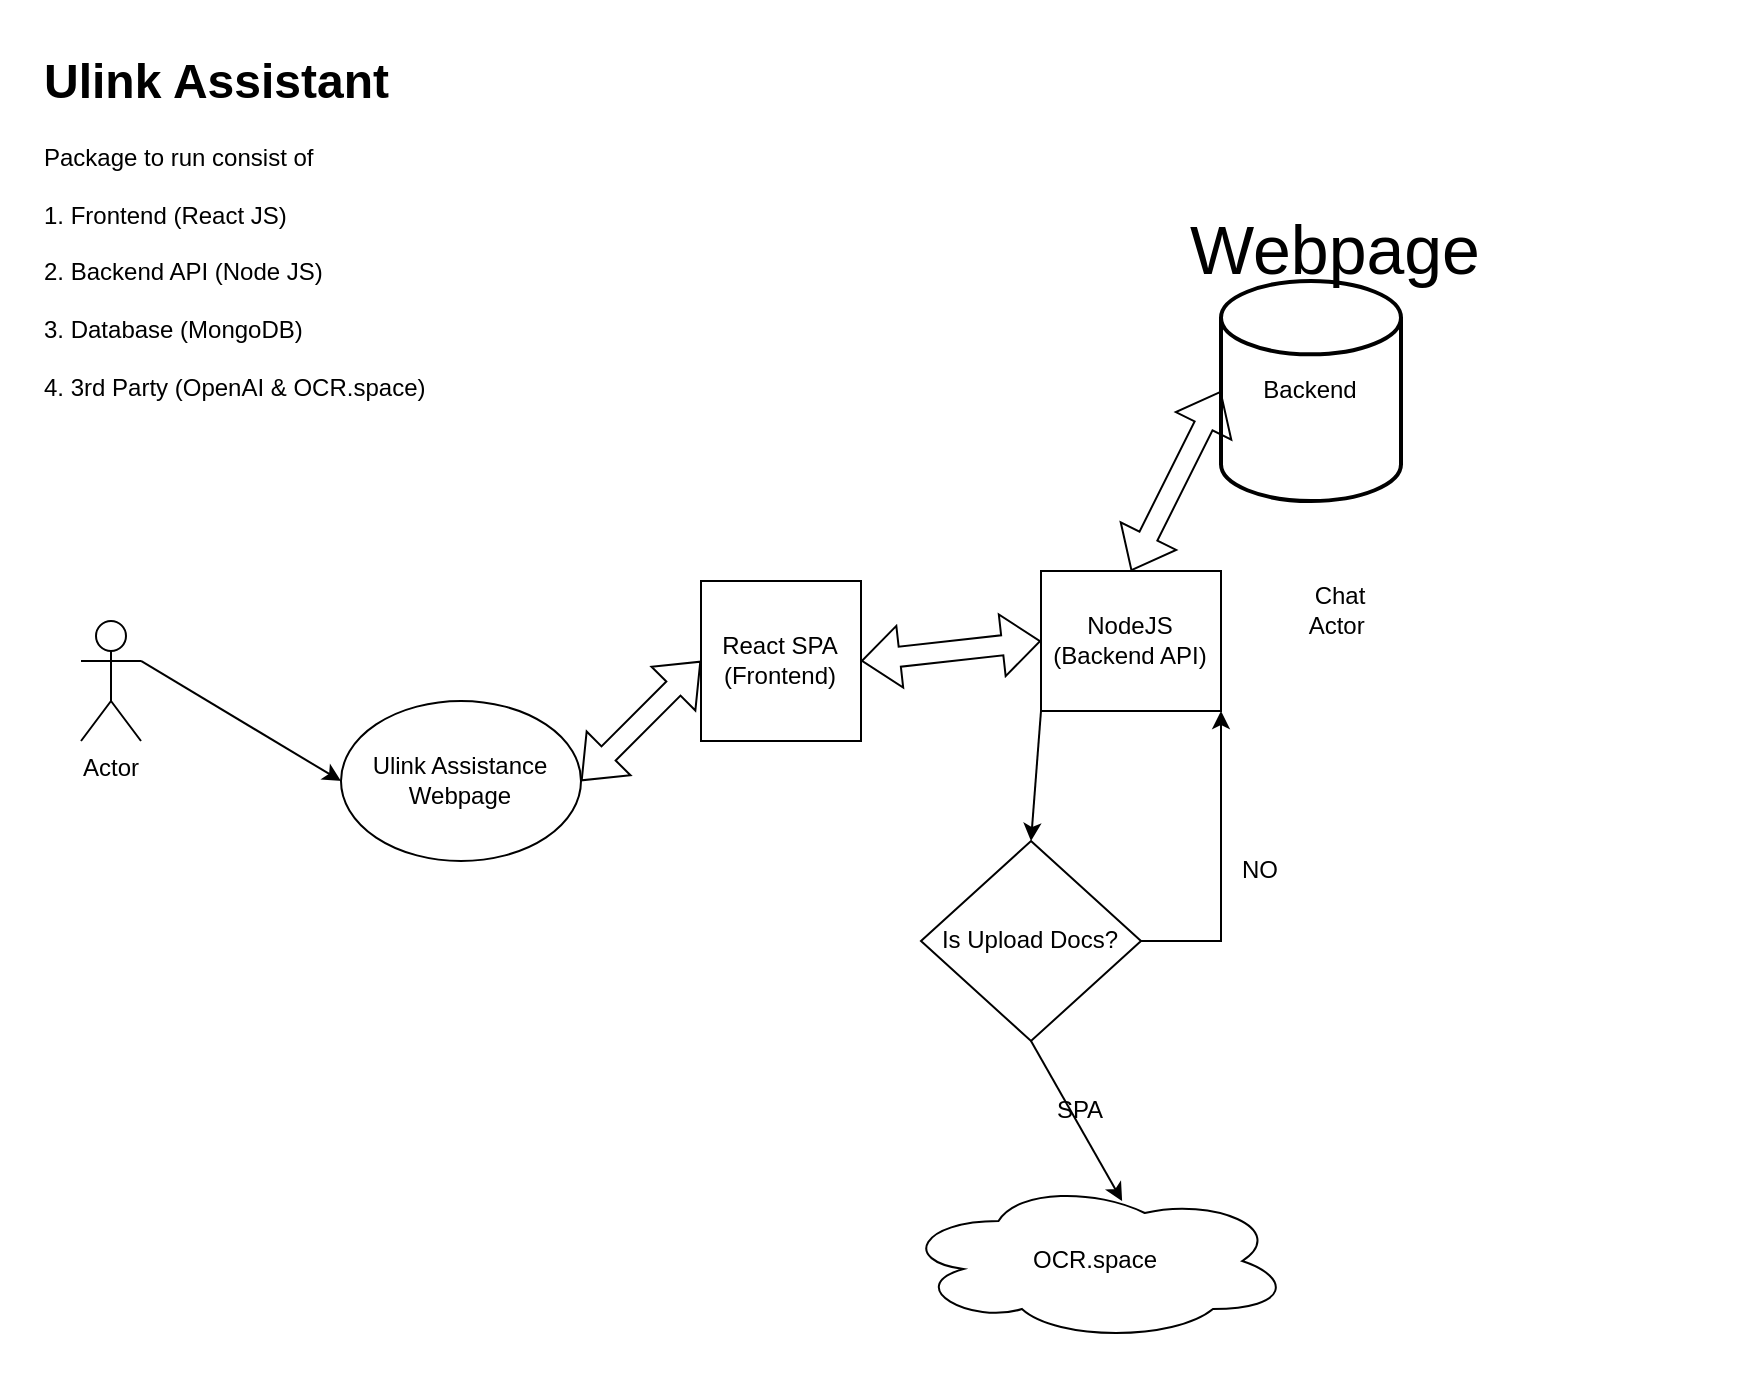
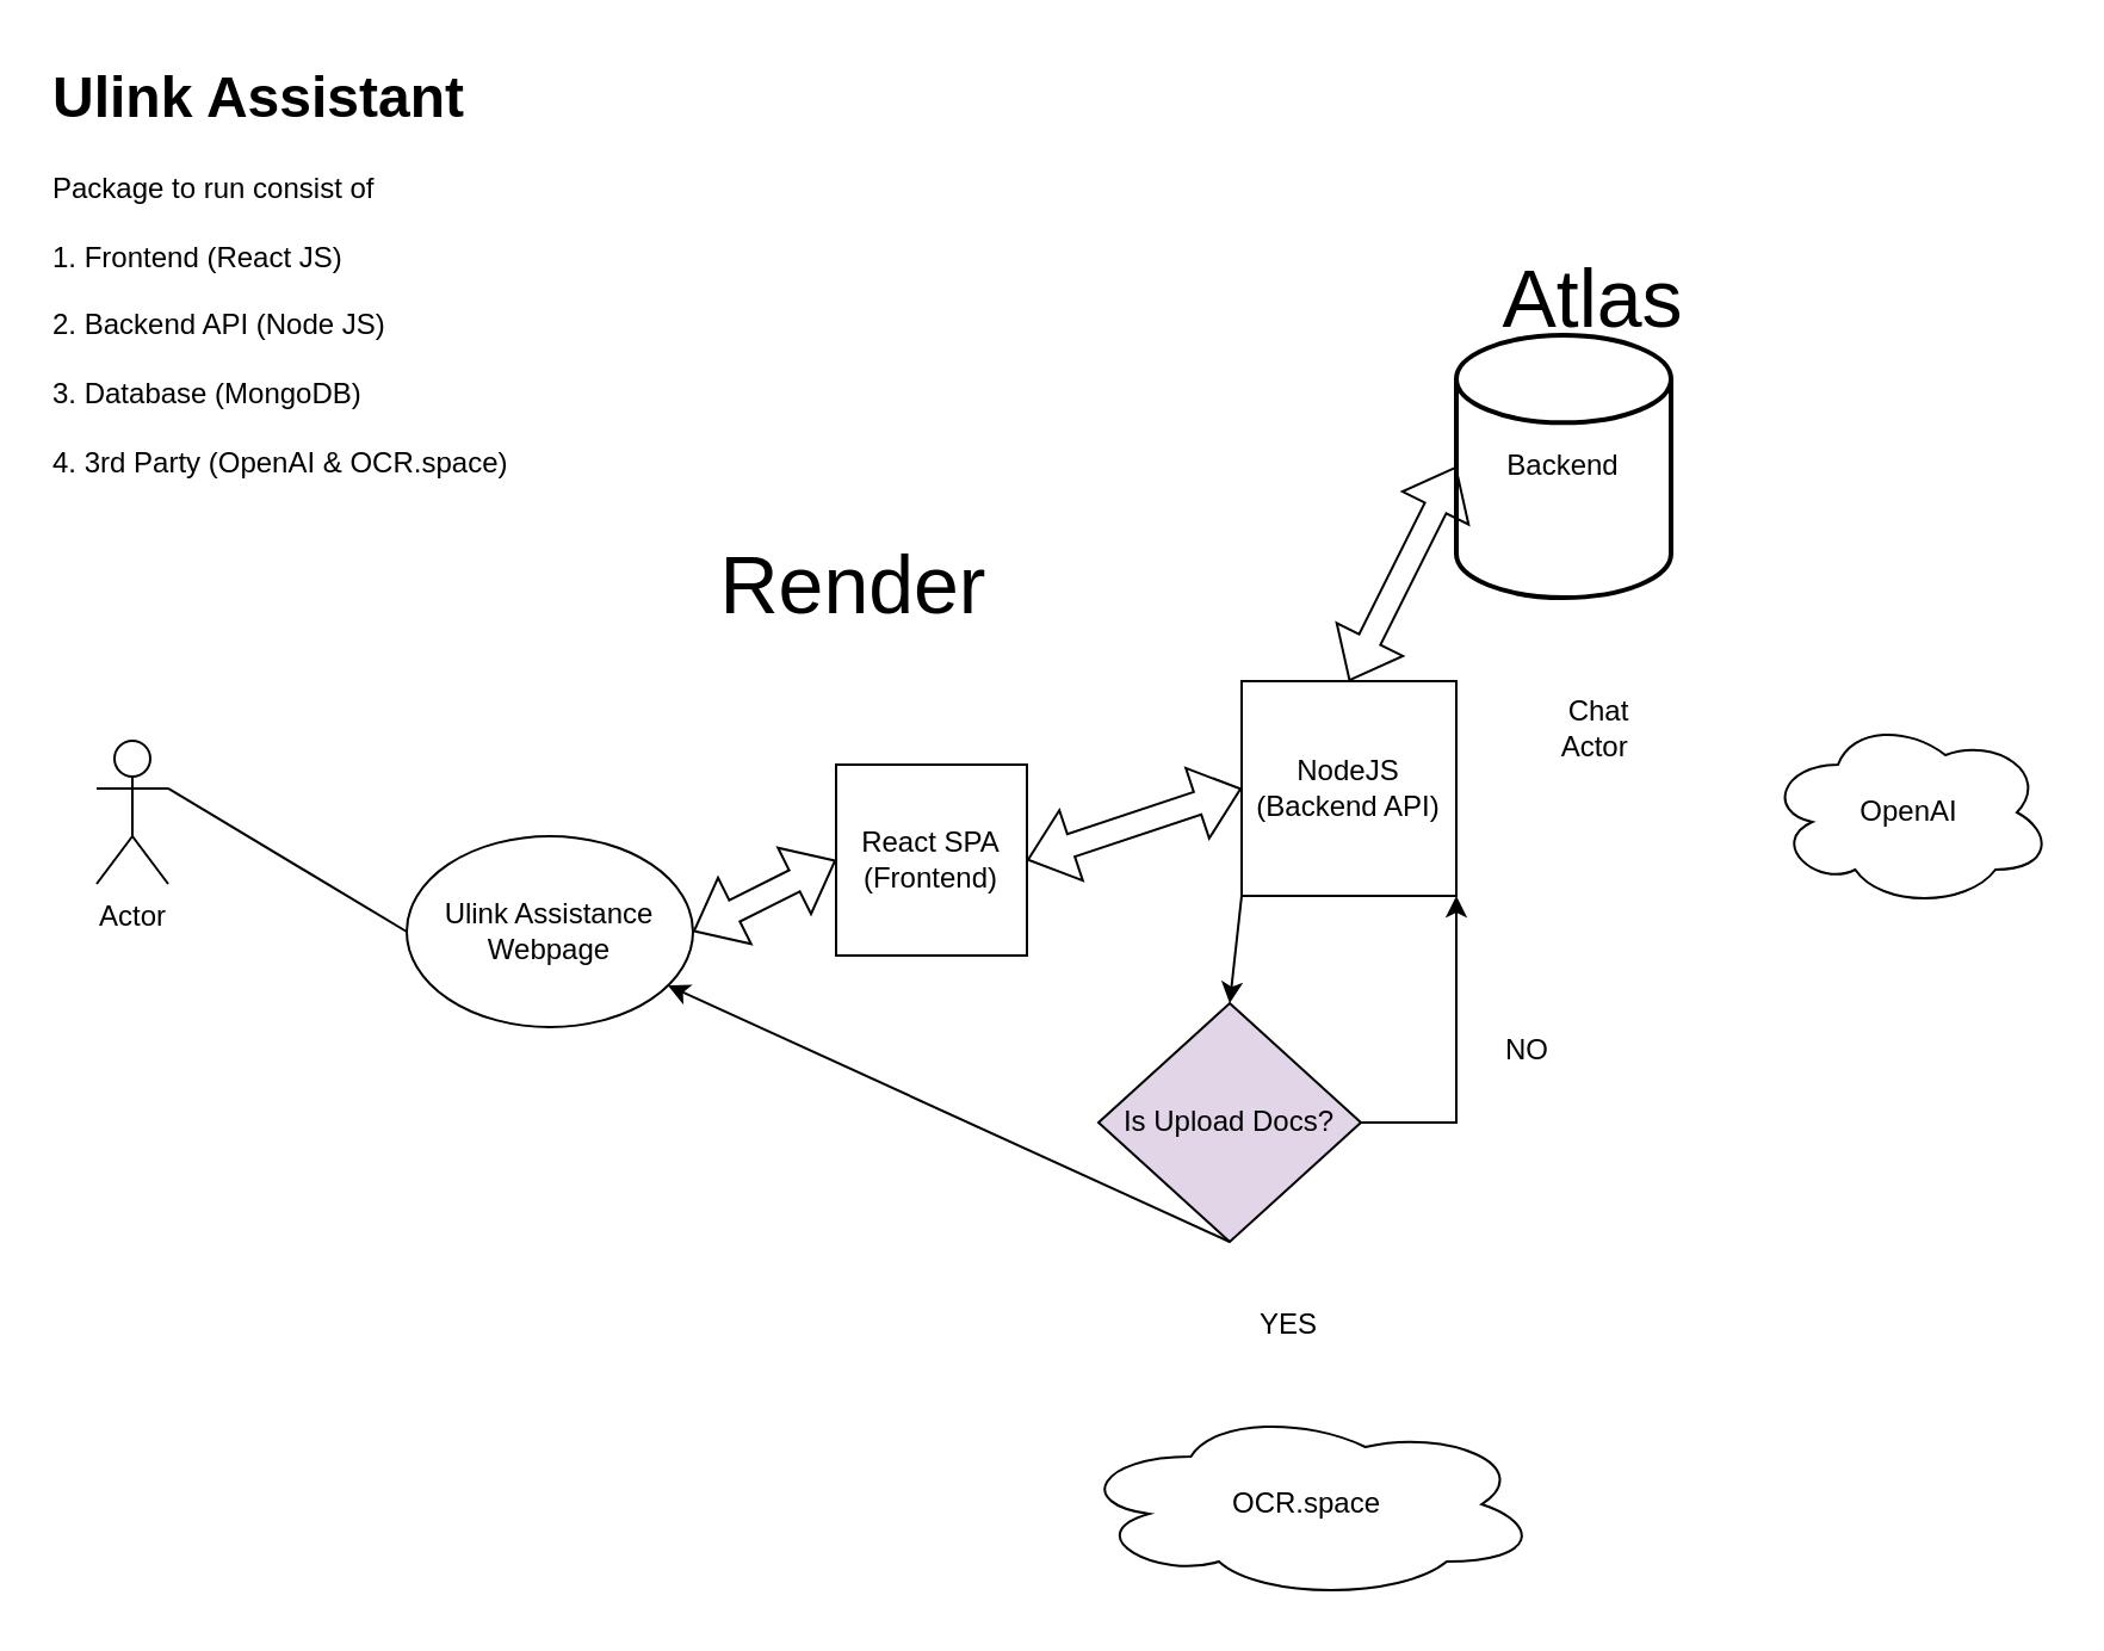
  <mxCell id="0" />
  <mxCell id="1" parent="0" />
  <mxCell id="2" value="Actor" style="shape=umlActor;verticalLabelPosition=bottom;verticalAlign=top;html=1;outlineConnect=0;" vertex="1" parent="1"><mxGeometry x="40" y="310" width="30" height="60" as="geometry" /></mxCell>
  <mxCell id="3" value="Ulink Assistance Webpage" style="ellipse;whiteSpace=wrap;html=1;" vertex="1" parent="1"><mxGeometry x="170" y="350" width="120" height="80" as="geometry" /></mxCell>
- <mxCell id="4" value="React SPA (Frontend)" style="whiteSpace=wrap;html=1;aspect=fixed;" vertex="1" parent="1"><mxGeometry x="350" y="290" width="80" height="80" as="geometry" /></mxCell>
- <mxCell id="5" value="NodeJS&lt;div&gt;(Backend API)&lt;/div&gt;" style="whiteSpace=wrap;html=1;aspect=fixed;" vertex="1" parent="1"><mxGeometry x="520" y="285" width="90" height="70" as="geometry" /></mxCell>
+ <mxCell id="4" value="React SPA (Frontend)" style="whiteSpace=wrap;html=1;aspect=fixed;" vertex="1" parent="1"><mxGeometry x="350" y="320" width="80" height="80" as="geometry" /></mxCell>
+ <mxCell id="5" value="NodeJS&lt;div&gt;(Backend API)&lt;/div&gt;" style="whiteSpace=wrap;html=1;aspect=fixed;" vertex="1" parent="1"><mxGeometry x="520" y="285" width="90" height="90" as="geometry" /></mxCell>
  <mxCell id="6" value="Backend" style="strokeWidth=2;html=1;shape=mxgraph.flowchart.database;whiteSpace=wrap;" vertex="1" parent="1"><mxGeometry x="610" y="140" width="90" height="110" as="geometry" /></mxCell>
+ <mxCell id="7" value="OpenAI" style="ellipse;shape=cloud;whiteSpace=wrap;html=1;" vertex="1" parent="1"><mxGeometry x="740" y="300" width="120" height="80" as="geometry" /></mxCell>
  <mxCell id="8" value="OCR.space" style="ellipse;shape=cloud;whiteSpace=wrap;html=1;" vertex="1" parent="1"><mxGeometry x="450" y="590" width="195" height="80" as="geometry" /></mxCell>
- <mxCell id="9" value="" style="endArrow=classic;html=1;rounded=0;exitX=1;exitY=0.333;exitDx=0;exitDy=0;exitPerimeter=0;entryX=0;entryY=0.5;entryDx=0;entryDy=0;" edge="1" parent="1" source="2" target="3"><mxGeometry width="50" height="50" relative="1" as="geometry"><mxPoint x="250" y="540" as="sourcePoint" /><mxPoint x="300" y="490" as="targetPoint" /></mxGeometry></mxCell>
+ <mxCell id="9" value="" style="endArrow=none;html=1;rounded=0;exitX=1;exitY=0.333;exitDx=0;exitDy=0;exitPerimeter=0;entryX=0;entryY=0.5;entryDx=0;entryDy=0;" edge="1" parent="1" source="2" target="3"><mxGeometry width="50" height="50" relative="1" as="geometry"><mxPoint x="250" y="540" as="sourcePoint" /><mxPoint x="300" y="490" as="targetPoint" /></mxGeometry></mxCell>
  <mxCell id="10" value="" style="shape=flexArrow;endArrow=classic;startArrow=classic;html=1;rounded=0;exitX=1;exitY=0.5;exitDx=0;exitDy=0;entryX=0;entryY=0.5;entryDx=0;entryDy=0;" edge="1" parent="1" source="3" target="4"><mxGeometry width="100" height="100" relative="1" as="geometry"><mxPoint x="310" y="270" as="sourcePoint" /><mxPoint x="410" y="170" as="targetPoint" /></mxGeometry></mxCell>
  <mxCell id="11" value="" style="shape=flexArrow;endArrow=classic;startArrow=classic;html=1;rounded=0;exitX=1;exitY=0.5;exitDx=0;exitDy=0;entryX=0;entryY=0.5;entryDx=0;entryDy=0;" edge="1" parent="1" source="4" target="5"><mxGeometry width="100" height="100" relative="1" as="geometry"><mxPoint x="300" y="520" as="sourcePoint" /><mxPoint x="380" y="520" as="targetPoint" /></mxGeometry></mxCell>
  <mxCell id="12" value="" style="shape=flexArrow;endArrow=classic;startArrow=classic;html=1;rounded=0;exitX=0.5;exitY=0;exitDx=0;exitDy=0;entryX=0;entryY=0.5;entryDx=0;entryDy=0;entryPerimeter=0;" edge="1" parent="1" source="5" target="6"><mxGeometry width="100" height="100" relative="1" as="geometry"><mxPoint x="530" y="230" as="sourcePoint" /><mxPoint x="620" y="230" as="targetPoint" /></mxGeometry></mxCell>
- <mxCell id="13" value="Is Upload Docs?" style="rhombus;whiteSpace=wrap;html=1;" vertex="1" parent="1"><mxGeometry x="460" y="420" width="110" height="100" as="geometry" /></mxCell>
+ <mxCell id="13" value="Is Upload Docs?" style="rhombus;whiteSpace=wrap;html=1;fillColor=#e1d5e7;" vertex="1" parent="1"><mxGeometry x="460" y="420" width="110" height="100" as="geometry" /></mxCell>
  <mxCell id="14" value="" style="endArrow=classic;html=1;rounded=0;exitX=0;exitY=1;exitDx=0;exitDy=0;entryX=0.5;entryY=0;entryDx=0;entryDy=0;" edge="1" parent="1" source="5" target="13"><mxGeometry width="50" height="50" relative="1" as="geometry"><mxPoint x="250" y="540" as="sourcePoint" /><mxPoint x="300" y="490" as="targetPoint" /></mxGeometry></mxCell>
- <mxCell id="15" value="" style="endArrow=classic;html=1;rounded=0;exitX=0.5;exitY=1;exitDx=0;exitDy=0;entryX=0.567;entryY=0.125;entryDx=0;entryDy=0;entryPerimeter=0;" edge="1" parent="1" source="13" target="8"><mxGeometry width="50" height="50" relative="1" as="geometry"><mxPoint x="505" y="660" as="sourcePoint" /><mxPoint x="500" y="710" as="targetPoint" /></mxGeometry></mxCell>
+ <mxCell id="15" value="" style="endArrow=classic;html=1;rounded=0;exitX=0.5;exitY=1;exitDx=0;exitDy=0;" edge="1" parent="1" source="13" target="3"><mxGeometry width="50" height="50" relative="1" as="geometry"><mxPoint x="505" y="660" as="sourcePoint" /><mxPoint x="500" y="710" as="targetPoint" /></mxGeometry></mxCell>
  <mxCell id="16" value="" style="endArrow=classic;html=1;rounded=0;exitX=1;exitY=0.5;exitDx=0;exitDy=0;entryX=1;entryY=1;entryDx=0;entryDy=0;" edge="1" parent="1" source="13" target="5"><mxGeometry width="50" height="50" relative="1" as="geometry"><mxPoint x="715" y="570" as="sourcePoint" /><mxPoint x="690" y="500" as="targetPoint" /><Array as="points"><mxPoint x="590" y="470" /><mxPoint x="610" y="470" /></Array></mxGeometry></mxCell>
- <mxCell id="17" value="NO" style="text;html=1;align=center;verticalAlign=middle;whiteSpace=wrap;rounded=0;" vertex="1" parent="1"><mxGeometry x="600" y="420" width="60" height="30" as="geometry" /></mxCell>
- <mxCell id="18" value="SPA" style="text;html=1;align=center;verticalAlign=middle;whiteSpace=wrap;rounded=0;" vertex="1" parent="1"><mxGeometry x="510" y="540" width="60" height="30" as="geometry" /></mxCell>
+ <mxCell id="17" value="NO" style="text;html=1;align=center;verticalAlign=middle;whiteSpace=wrap;rounded=0;" vertex="1" parent="1"><mxGeometry x="610" y="425" width="60" height="30" as="geometry" /></mxCell>
+ <mxCell id="18" value="YES" style="text;html=1;align=center;verticalAlign=middle;whiteSpace=wrap;rounded=0;" vertex="1" parent="1"><mxGeometry x="510" y="540" width="60" height="30" as="geometry" /></mxCell>
  <mxCell id="19" value="Chat Actor&amp;nbsp;" style="text;html=1;align=center;verticalAlign=middle;whiteSpace=wrap;rounded=0;" vertex="1" parent="1"><mxGeometry x="640" y="290" width="60" height="30" as="geometry" /></mxCell>
- <mxCell id="21" value="Webpage" style="text;html=1;align=center;verticalAlign=middle;whiteSpace=wrap;rounded=0;fontSize=34;" vertex="1" parent="1"><mxGeometry x="540" y="100" width="255" height="50" as="geometry" /></mxCell>
+ <mxCell id="20" value="Render" style="text;html=1;align=center;verticalAlign=middle;whiteSpace=wrap;rounded=0;fontSize=34;" vertex="1" parent="1"><mxGeometry x="230" y="220" width="255" height="50" as="geometry" /></mxCell>
+ <mxCell id="21" value="Atlas" style="text;html=1;align=center;verticalAlign=middle;whiteSpace=wrap;rounded=0;fontSize=34;" vertex="1" parent="1"><mxGeometry x="540" y="100" width="255" height="50" as="geometry" /></mxCell>
  <mxCell id="22" value="&lt;h1 style=&quot;margin-top: 0px;&quot;&gt;Ulink Assistant&lt;br&gt;&lt;/h1&gt;&lt;div&gt;Package to run consist of&lt;/div&gt;&lt;div&gt;&lt;br&gt;&lt;/div&gt;&lt;div&gt;1. Frontend (React JS)&lt;/div&gt;&lt;div&gt;&lt;br&gt;&lt;/div&gt;&lt;div&gt;2. Backend API (Node JS)&lt;/div&gt;&lt;div&gt;&lt;br&gt;&lt;/div&gt;&lt;div&gt;3. Database (MongoDB)&lt;/div&gt;&lt;div&gt;&lt;br&gt;&lt;/div&gt;&lt;div&gt;4. 3rd Party (OpenAI &amp;amp; OCR.space)&lt;/div&gt;" style="text;html=1;whiteSpace=wrap;overflow=hidden;rounded=0;" vertex="1" parent="1"><mxGeometry x="20" y="20" width="230" height="190" as="geometry" /></mxCell>
